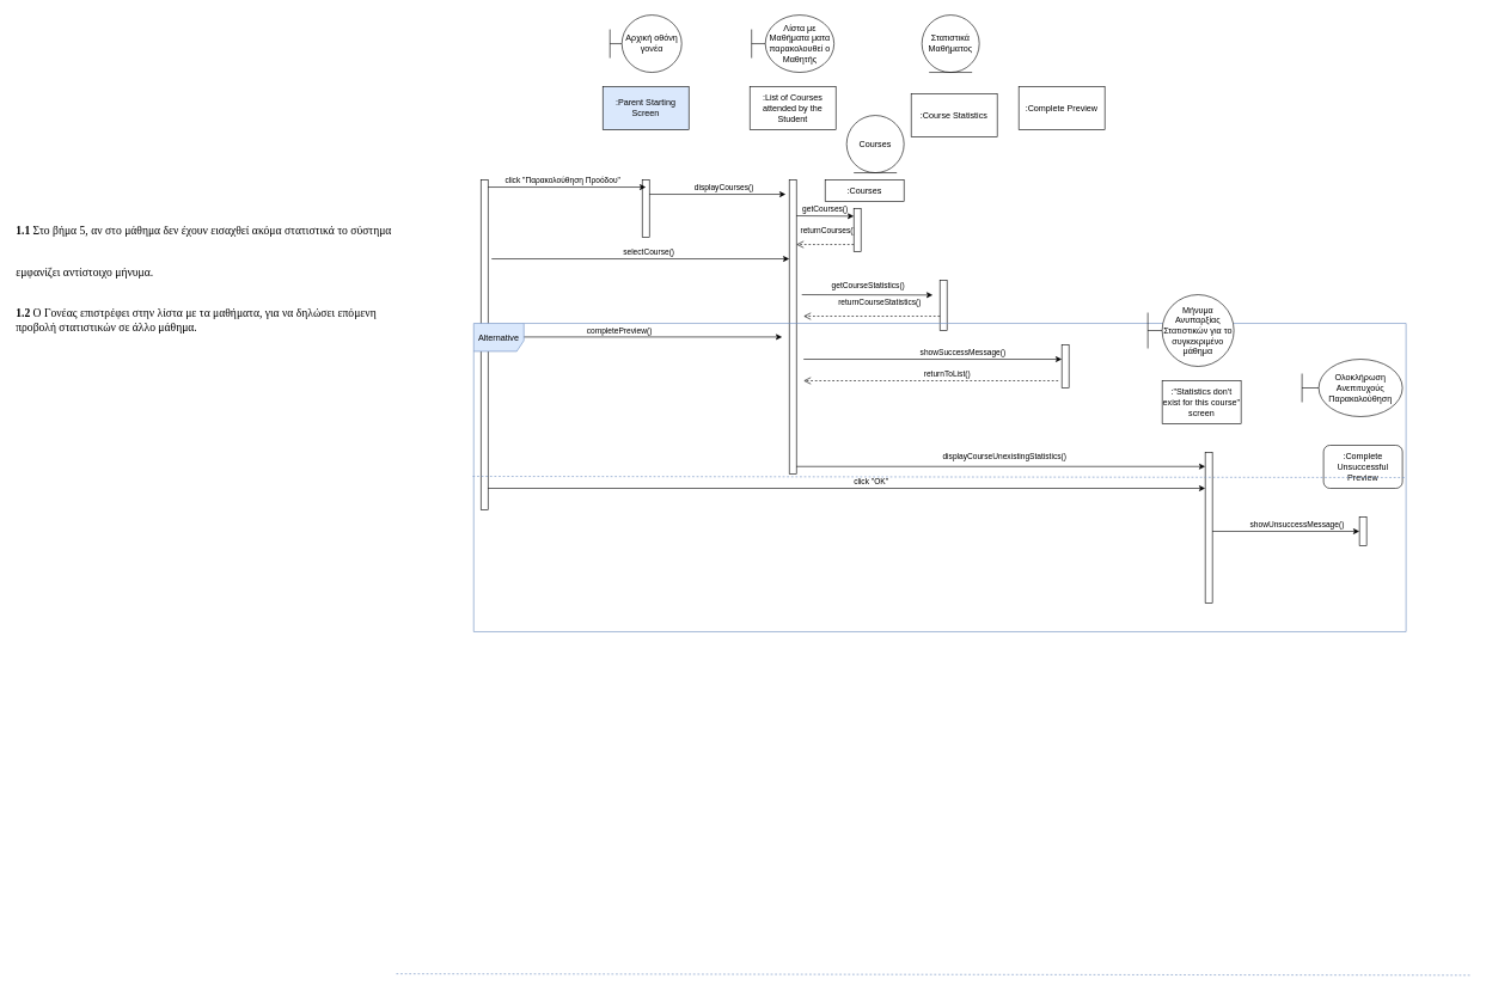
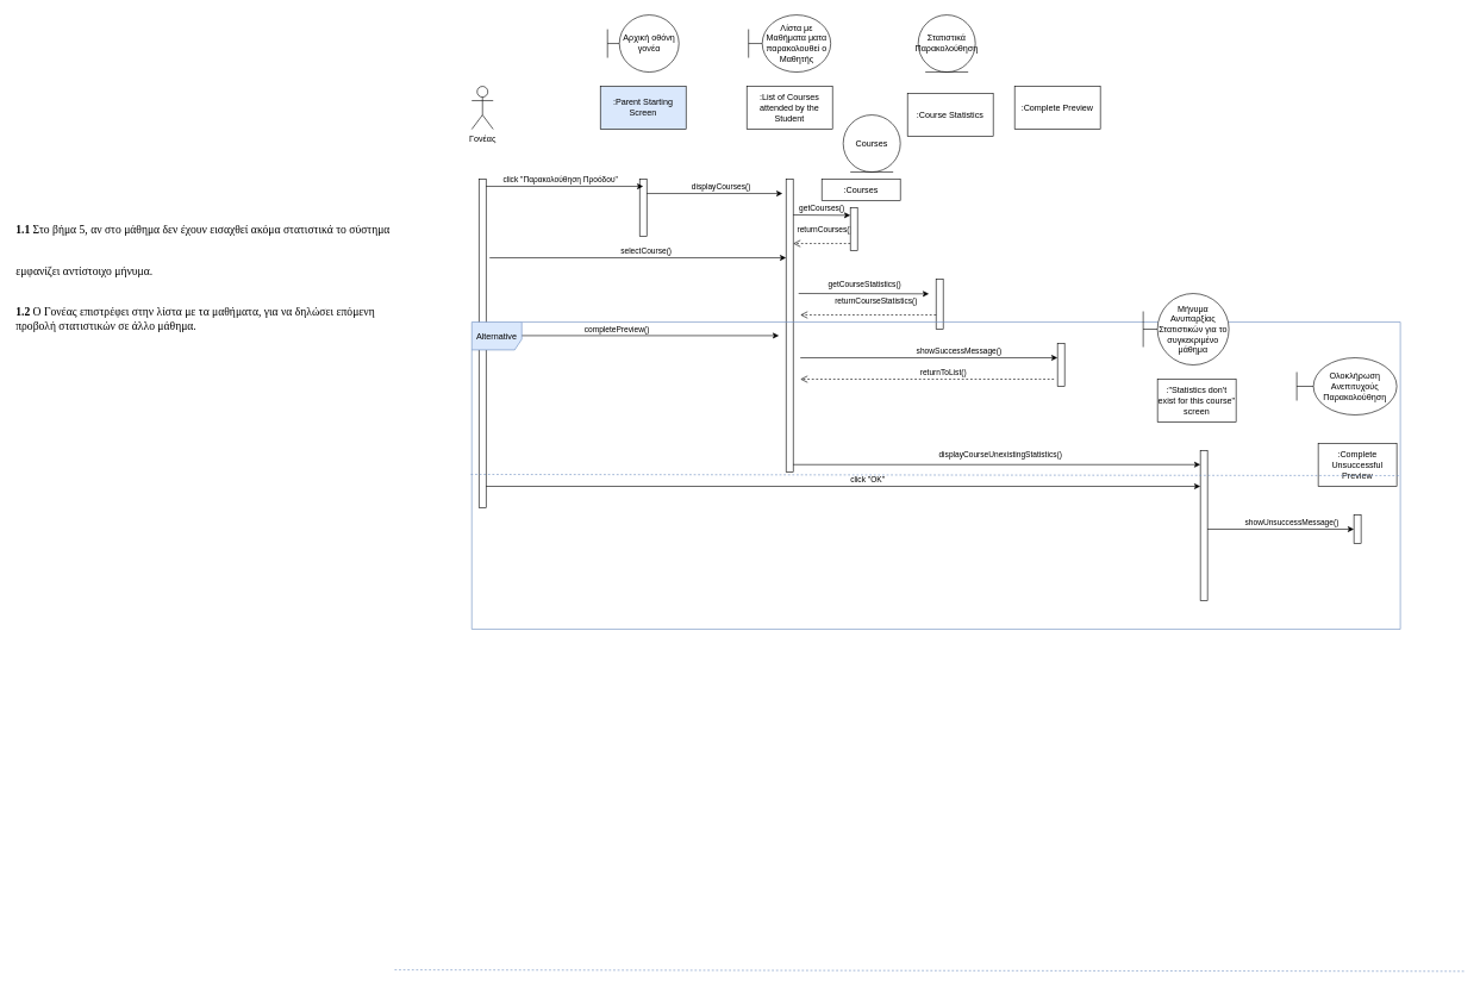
  <mxCell id="0" />
  <mxCell id="1" parent="0" />
+ <mxCell id="2" value="Γονέας" style="shape=umlActor;verticalLabelPosition=bottom;verticalAlign=top;html=1;" parent="1" vertex="1"><mxGeometry x="660" y="120" width="30" height="60" as="geometry" /></mxCell>
  <mxCell id="3" value="" style="html=1;points=[];perimeter=orthogonalPerimeter;outlineConnect=0;targetShapes=umlLifeline;portConstraint=eastwest;newEdgeStyle={&quot;edgeStyle&quot;:&quot;elbowEdgeStyle&quot;,&quot;elbow&quot;:&quot;vertical&quot;,&quot;curved&quot;:0,&quot;rounded&quot;:0};" parent="1" vertex="1"><mxGeometry x="670" y="250" width="10" height="460" as="geometry" /></mxCell>
  <mxCell id="4" value="Λίστα με Μαθήματα ματα παρακολουθεί ο Μαθητής" style="shape=umlBoundary;whiteSpace=wrap;html=1;" parent="1" vertex="1"><mxGeometry x="1047.5" y="20" width="115" height="80" as="geometry" /></mxCell>
  <mxCell id="5" value=":Parent Starting Screen" style="rounded=0;whiteSpace=wrap;html=1;fillColor=#dae8fc;" parent="1" vertex="1"><mxGeometry x="840" y="120" width="120" height="60" as="geometry" /></mxCell>
  <mxCell id="6" value="Αρχική οθόνη γονέα" style="shape=umlBoundary;whiteSpace=wrap;html=1;" parent="1" vertex="1"><mxGeometry x="850" y="20" width="100" height="80" as="geometry" /></mxCell>
  <mxCell id="7" value=":List of Courses attended by the Student" style="rounded=0;whiteSpace=wrap;html=1;" parent="1" vertex="1"><mxGeometry x="1045" y="120" width="120" height="60" as="geometry" /></mxCell>
  <mxCell id="8" value="" style="html=1;points=[];perimeter=orthogonalPerimeter;outlineConnect=0;targetShapes=umlLifeline;portConstraint=eastwest;newEdgeStyle={&quot;edgeStyle&quot;:&quot;elbowEdgeStyle&quot;,&quot;elbow&quot;:&quot;vertical&quot;,&quot;curved&quot;:0,&quot;rounded&quot;:0};" parent="1" vertex="1"><mxGeometry x="895" y="250" width="10" height="80" as="geometry" /></mxCell>
  <mxCell id="9" value="" style="html=1;points=[];perimeter=orthogonalPerimeter;outlineConnect=0;targetShapes=umlLifeline;portConstraint=eastwest;newEdgeStyle={&quot;edgeStyle&quot;:&quot;elbowEdgeStyle&quot;,&quot;elbow&quot;:&quot;vertical&quot;,&quot;curved&quot;:0,&quot;rounded&quot;:0};" parent="1" vertex="1"><mxGeometry x="1100" y="250" width="10" height="410" as="geometry" /></mxCell>
  <mxCell id="10" value="" style="endArrow=classic;html=1;rounded=0;entryX=0.5;entryY=0.125;entryDx=0;entryDy=0;entryPerimeter=0;" parent="1" source="3" target="8" edge="1"><mxGeometry width="50" height="50" relative="1" as="geometry"><mxPoint x="710" y="280" as="sourcePoint" /><mxPoint x="770" y="250" as="targetPoint" /></mxGeometry></mxCell>
  <mxCell id="11" value="click &quot;Παρακολούθηση Προόδου&quot;" style="edgeLabel;html=1;align=center;verticalAlign=middle;resizable=0;points=[];" parent="10" vertex="1" connectable="0"><mxGeometry x="0.187" y="-2" relative="1" as="geometry"><mxPoint x="-28" y="-12" as="offset" /></mxGeometry></mxCell>
  <mxCell id="12" value="" style="html=1;points=[];perimeter=orthogonalPerimeter;outlineConnect=0;targetShapes=umlLifeline;portConstraint=eastwest;newEdgeStyle={&quot;edgeStyle&quot;:&quot;elbowEdgeStyle&quot;,&quot;elbow&quot;:&quot;vertical&quot;,&quot;curved&quot;:0,&quot;rounded&quot;:0};" parent="1" vertex="1"><mxGeometry x="1310" y="390" width="10" height="70" as="geometry" /></mxCell>
  <mxCell id="13" value="" style="endArrow=classic;html=1;rounded=0;" parent="1" edge="1"><mxGeometry width="50" height="50" relative="1" as="geometry"><mxPoint x="905" y="270" as="sourcePoint" /><mxPoint x="1095" y="270" as="targetPoint" /></mxGeometry></mxCell>
  <mxCell id="14" value="displayCourses()" style="edgeLabel;html=1;align=center;verticalAlign=middle;resizable=0;points=[];" parent="13" vertex="1" connectable="0"><mxGeometry x="0.259" y="3" relative="1" as="geometry"><mxPoint x="-17" y="-7" as="offset" /></mxGeometry></mxCell>
  <mxCell id="15" value="" style="endArrow=classic;html=1;rounded=0;" parent="1" edge="1"><mxGeometry width="50" height="50" relative="1" as="geometry"><mxPoint x="1110" y="300" as="sourcePoint" /><mxPoint x="1190" y="300.5" as="targetPoint" /></mxGeometry></mxCell>
  <mxCell id="16" value="getCourses()" style="edgeLabel;html=1;align=center;verticalAlign=middle;resizable=0;points=[];" parent="15" vertex="1" connectable="0"><mxGeometry x="0.344" relative="1" as="geometry"><mxPoint x="-14" y="-10" as="offset" /></mxGeometry></mxCell>
  <mxCell id="17" value=":Course Statistics" style="rounded=0;whiteSpace=wrap;html=1;" parent="1" vertex="1"><mxGeometry x="1270" y="130" width="120" height="60" as="geometry" /></mxCell>
  <mxCell id="18" value="" style="endArrow=classic;html=1;rounded=0;" parent="1" edge="1"><mxGeometry width="50" height="50" relative="1" as="geometry"><mxPoint x="685" y="360" as="sourcePoint" /><mxPoint x="1100" y="360" as="targetPoint" /></mxGeometry></mxCell>
  <mxCell id="19" value="selectCourse()" style="edgeLabel;html=1;align=center;verticalAlign=middle;resizable=0;points=[];" parent="18" vertex="1" connectable="0"><mxGeometry x="0.187" y="-2" relative="1" as="geometry"><mxPoint x="-28" y="-12" as="offset" /></mxGeometry></mxCell>
  <mxCell id="20" value="" style="endArrow=classic;html=1;rounded=0;" parent="1" edge="1"><mxGeometry width="50" height="50" relative="1" as="geometry"><mxPoint x="1117.5" y="410" as="sourcePoint" /><mxPoint x="1300" y="410.5" as="targetPoint" /></mxGeometry></mxCell>
  <mxCell id="21" value="getCourseStatistics()" style="edgeLabel;html=1;align=center;verticalAlign=middle;resizable=0;points=[];" parent="20" vertex="1" connectable="0"><mxGeometry x="0.292" relative="1" as="geometry"><mxPoint x="-26" y="-14" as="offset" /></mxGeometry></mxCell>
  <mxCell id="22" value="" style="endArrow=classic;html=1;rounded=0;" parent="1" edge="1"><mxGeometry width="50" height="50" relative="1" as="geometry"><mxPoint x="680" y="469" as="sourcePoint" /><mxPoint x="1090" y="469" as="targetPoint" /></mxGeometry></mxCell>
  <mxCell id="23" value="completePreview()" style="edgeLabel;html=1;align=center;verticalAlign=middle;resizable=0;points=[];" parent="22" vertex="1" connectable="0"><mxGeometry x="0.187" y="-2" relative="1" as="geometry"><mxPoint x="-61" y="-12" as="offset" /></mxGeometry></mxCell>
- <mxCell id="24" value="Στατιστικά Μαθήματος" style="ellipse;shape=umlEntity;whiteSpace=wrap;html=1;" parent="1" vertex="1"><mxGeometry x="1285" y="20" width="80" height="80" as="geometry" /></mxCell>
+ <mxCell id="24" value="Στατιστικά Παρακολούθηση" style="ellipse;shape=umlEntity;whiteSpace=wrap;html=1;" parent="1" vertex="1"><mxGeometry x="1285" y="20" width="80" height="80" as="geometry" /></mxCell>
  <mxCell id="25" value=":Complete Preview" style="rounded=0;whiteSpace=wrap;html=1;" parent="1" vertex="1"><mxGeometry x="1420" y="120" width="120" height="60" as="geometry" /></mxCell>
  <mxCell id="26" value="" style="html=1;points=[];perimeter=orthogonalPerimeter;outlineConnect=0;targetShapes=umlLifeline;portConstraint=eastwest;newEdgeStyle={&quot;edgeStyle&quot;:&quot;elbowEdgeStyle&quot;,&quot;elbow&quot;:&quot;vertical&quot;,&quot;curved&quot;:0,&quot;rounded&quot;:0};" parent="1" vertex="1"><mxGeometry x="1480" y="480" width="10" height="60" as="geometry" /></mxCell>
  <mxCell id="27" value="returnCourses()" style="html=1;verticalAlign=bottom;endArrow=open;dashed=1;endSize=8;edgeStyle=elbowEdgeStyle;elbow=vertical;curved=0;rounded=0;" parent="1" edge="1"><mxGeometry x="-0.111" y="-10" relative="1" as="geometry"><mxPoint x="1190" y="340" as="sourcePoint" /><mxPoint x="1110" y="340" as="targetPoint" /><Array as="points"><mxPoint x="1170" y="340" /><mxPoint x="1190" y="330" /></Array><mxPoint as="offset" /></mxGeometry></mxCell>
  <mxCell id="28" value="" style="endArrow=classic;html=1;rounded=0;" parent="1" edge="1" target="26"><mxGeometry width="50" height="50" relative="1" as="geometry"><mxPoint x="1120" y="500" as="sourcePoint" /><mxPoint x="1470" y="500" as="targetPoint" /></mxGeometry></mxCell>
  <mxCell id="29" value="showSuccessMessage()" style="edgeLabel;html=1;align=center;verticalAlign=middle;resizable=0;points=[];" parent="28" vertex="1" connectable="0"><mxGeometry x="0.344" relative="1" as="geometry"><mxPoint x="-21" y="-10" as="offset" /></mxGeometry></mxCell>
  <mxCell id="30" value="" style="endArrow=none;dashed=1;html=1;rounded=0;exitX=-0.002;exitY=0.445;exitDx=0;exitDy=0;exitPerimeter=0;entryX=1.003;entryY=0.449;entryDx=0;entryDy=0;entryPerimeter=0;fillColor=#dae8fc;strokeColor=#6c8ebf;" parent="1" edge="1"><mxGeometry width="50" height="50" relative="1" as="geometry"><mxPoint x="552.02" y="1356.95" as="sourcePoint" /><mxPoint x="2049.47" y="1358.99" as="targetPoint" /></mxGeometry></mxCell>
  <mxCell id="31" value="" style="html=1;points=[];perimeter=orthogonalPerimeter;outlineConnect=0;targetShapes=umlLifeline;portConstraint=eastwest;newEdgeStyle={&quot;edgeStyle&quot;:&quot;elbowEdgeStyle&quot;,&quot;elbow&quot;:&quot;vertical&quot;,&quot;curved&quot;:0,&quot;rounded&quot;:0};" parent="1" vertex="1"><mxGeometry x="1680" y="630" width="10" height="210" as="geometry" /></mxCell>
  <mxCell id="32" value="" style="endArrow=classic;html=1;rounded=0;" parent="1" target="31" edge="1"><mxGeometry width="50" height="50" relative="1" as="geometry"><mxPoint x="1110" y="649.57" as="sourcePoint" /><mxPoint x="1292.5" y="650.07" as="targetPoint" /></mxGeometry></mxCell>
  <mxCell id="33" value="displayCourseUnexistingStatistics()" style="edgeLabel;html=1;align=center;verticalAlign=middle;resizable=0;points=[];" parent="32" vertex="1" connectable="0"><mxGeometry x="0.292" relative="1" as="geometry"><mxPoint x="-79" y="-15" as="offset" /></mxGeometry></mxCell>
  <mxCell id="34" value="" style="endArrow=classic;html=1;rounded=0;" parent="1" target="31" edge="1"><mxGeometry width="50" height="50" relative="1" as="geometry"><mxPoint x="680" y="680" as="sourcePoint" /><mxPoint x="1300" y="680" as="targetPoint" /></mxGeometry></mxCell>
  <mxCell id="35" value="click &quot;OK&quot;" style="edgeLabel;html=1;align=center;verticalAlign=middle;resizable=0;points=[];" parent="34" vertex="1" connectable="0"><mxGeometry x="0.187" y="-2" relative="1" as="geometry"><mxPoint x="-61" y="-12" as="offset" /></mxGeometry></mxCell>
  <mxCell id="36" value="Alternative" style="shape=umlFrame;whiteSpace=wrap;html=1;pointerEvents=0;fillColor=#dae8fc;strokeColor=#6c8ebf;width=70;height=39;" parent="1" vertex="1"><mxGeometry x="660" y="450" width="1300" height="430" as="geometry" /></mxCell>
  <mxCell id="37" value="Μήνυμα Ανυπαρξίας Στατιστικών για το συγκεκριμένο μάθημα" style="shape=umlBoundary;whiteSpace=wrap;html=1;" parent="1" vertex="1"><mxGeometry x="1600" y="410" width="120" height="100" as="geometry" /></mxCell>
  <mxCell id="38" value="Ολοκλήρωση Ανεπιτυχούς Παρακολούθηση" style="shape=umlBoundary;whiteSpace=wrap;html=1;" parent="1" vertex="1"><mxGeometry x="1815" y="500" width="140" height="80" as="geometry" /></mxCell>
- <mxCell id="39" value=":Complete Unsuccessful Preview" style="whiteSpace=wrap;html=1;rounded=1;" parent="1" vertex="1"><mxGeometry x="1845" y="620" width="110" height="60" as="geometry" /></mxCell>
+ <mxCell id="39" value=":Complete Unsuccessful Preview" style="rounded=0;whiteSpace=wrap;html=1;" parent="1" vertex="1"><mxGeometry x="1845" y="620" width="110" height="60" as="geometry" /></mxCell>
  <mxCell id="40" value="" style="endArrow=classic;html=1;rounded=0;" parent="1" target="42" edge="1"><mxGeometry width="50" height="50" relative="1" as="geometry"><mxPoint x="1690" y="740" as="sourcePoint" /><mxPoint x="1860" y="740.08" as="targetPoint" /></mxGeometry></mxCell>
  <mxCell id="41" value="showUnsuccessMessage()" style="edgeLabel;html=1;align=center;verticalAlign=middle;resizable=0;points=[];" parent="40" vertex="1" connectable="0"><mxGeometry x="0.344" relative="1" as="geometry"><mxPoint x="-21" y="-10" as="offset" /></mxGeometry></mxCell>
  <mxCell id="42" value="" style="html=1;points=[];perimeter=orthogonalPerimeter;outlineConnect=0;targetShapes=umlLifeline;portConstraint=eastwest;newEdgeStyle={&quot;edgeStyle&quot;:&quot;elbowEdgeStyle&quot;,&quot;elbow&quot;:&quot;vertical&quot;,&quot;curved&quot;:0,&quot;rounded&quot;:0};" parent="1" vertex="1"><mxGeometry x="1895" y="720" width="10" height="40" as="geometry" /></mxCell>
  <mxCell id="43" value="" style="endArrow=none;dashed=1;html=1;rounded=0;fillColor=#dae8fc;strokeColor=#6c8ebf;entryX=1;entryY=0.5;entryDx=0;entryDy=0;entryPerimeter=0;exitX=-0.001;exitY=0.496;exitDx=0;exitDy=0;exitPerimeter=0;" parent="1" source="36" target="36" edge="1"><mxGeometry width="50" height="50" relative="1" as="geometry"><mxPoint x="1020" y="770" as="sourcePoint" /><mxPoint x="1580" y="770" as="targetPoint" /></mxGeometry></mxCell>
  <mxCell id="44" value=":&quot;Statistics don't exist for this course&quot; screen" style="rounded=0;whiteSpace=wrap;html=1;" parent="1" vertex="1"><mxGeometry x="1620" y="530" width="110" height="60" as="geometry" /></mxCell>
  <mxCell id="45" value="Courses" style="ellipse;shape=umlEntity;whiteSpace=wrap;html=1;" vertex="1" parent="1"><mxGeometry x="1180" y="160" width="80" height="80" as="geometry" /></mxCell>
  <mxCell id="46" value="" style="html=1;points=[];perimeter=orthogonalPerimeter;outlineConnect=0;targetShapes=umlLifeline;portConstraint=eastwest;newEdgeStyle={&quot;edgeStyle&quot;:&quot;elbowEdgeStyle&quot;,&quot;elbow&quot;:&quot;vertical&quot;,&quot;curved&quot;:0,&quot;rounded&quot;:0};" vertex="1" parent="1"><mxGeometry x="1190" y="290" width="10" height="60" as="geometry" /></mxCell>
  <mxCell id="47" value=":Courses" style="rounded=0;whiteSpace=wrap;html=1;" vertex="1" parent="1"><mxGeometry x="1150" y="250" width="110" height="30" as="geometry" /></mxCell>
  <mxCell id="48" value="returnCourseStatistics()" style="html=1;verticalAlign=bottom;endArrow=open;dashed=1;endSize=8;edgeStyle=elbowEdgeStyle;elbow=vertical;curved=0;rounded=0;" edge="1" parent="1"><mxGeometry x="-0.111" y="-10" relative="1" as="geometry"><mxPoint x="1310" y="440" as="sourcePoint" /><mxPoint x="1120" y="440" as="targetPoint" /><Array as="points"><mxPoint x="1290" y="440" /><mxPoint x="1310" y="430" /></Array><mxPoint as="offset" /></mxGeometry></mxCell>
  <mxCell id="49" value="returnToList()" style="html=1;verticalAlign=bottom;endArrow=open;dashed=1;endSize=8;edgeStyle=elbowEdgeStyle;elbow=vertical;curved=0;rounded=0;" edge="1" parent="1"><mxGeometry x="-0.127" relative="1" as="geometry"><mxPoint x="1475" y="530" as="sourcePoint" /><mxPoint x="1120" y="530" as="targetPoint" /><Array as="points"><mxPoint x="1455" y="530" /><mxPoint x="1475" y="520" /></Array><mxPoint as="offset" /></mxGeometry></mxCell>
  <mxCell id="50" value="&lt;div title=&quot;Page 17&quot; class=&quot;page&quot;&gt;&#10;   &lt;div class=&quot;layoutArea&quot;&gt;&#10;    &lt;div class=&quot;column&quot;&gt;&#10;     &lt;p&gt;&lt;span style=&quot;font-size: 12.0pt; font-family: 'Calibri'; font-weight: 700&quot;&gt;1.1 &lt;/span&gt;&lt;span style=&quot;font-size: 12.0pt; font-family: 'Calibri'&quot;&gt;Στο βήμα 5, αν στο μάθημα δεν έχουν εισαχθεί ακόμα στατιστικά το σύστημα&#10;&lt;/span&gt;&lt;/p&gt;&#10;     &lt;p&gt;&lt;span style=&quot;font-size: 12.0pt; font-family: 'Calibri'&quot;&gt;εμφανίζει αντίστοιχο μήνυμα.&#10;&lt;/span&gt;&lt;/p&gt;&#10;     &lt;p&gt;&lt;span style=&quot;font-size: 12.0pt; font-family: 'Calibri'; font-weight: 700&quot;&gt;1.2 &lt;/span&gt;&lt;span style=&quot;font-size: 12.0pt; font-family: 'Calibri'&quot;&gt;Ο Γονέας επιστρέφει στην λίστα με τα μαθήματα, για να δηλώσει επόμενη&#10;προβολή στατιστικών σε άλλο μάθημα.&#10;&lt;/span&gt;&lt;/p&gt;&#10;    &lt;/div&gt;&#10;   &lt;/div&gt;&#10;  &lt;/div&gt;" style="text;whiteSpace=wrap;html=1;" vertex="1" parent="1"><mxGeometry x="20" y="250" width="560" height="330" as="geometry" /></mxCell>
